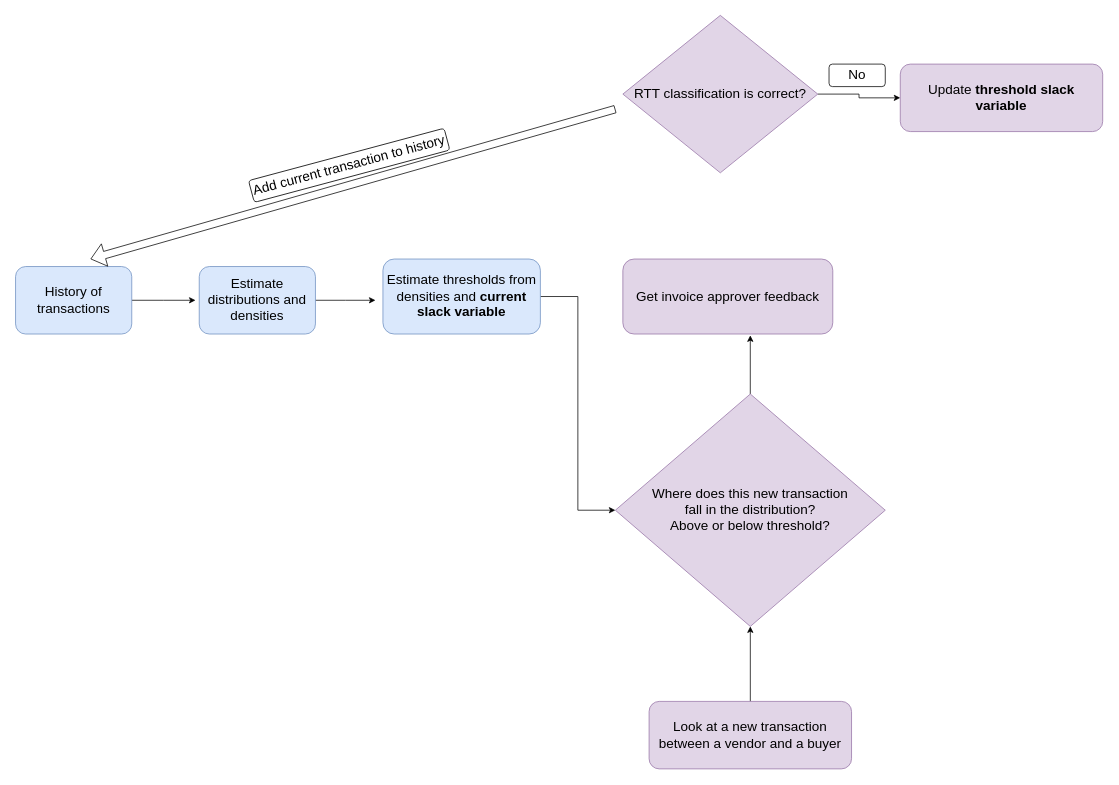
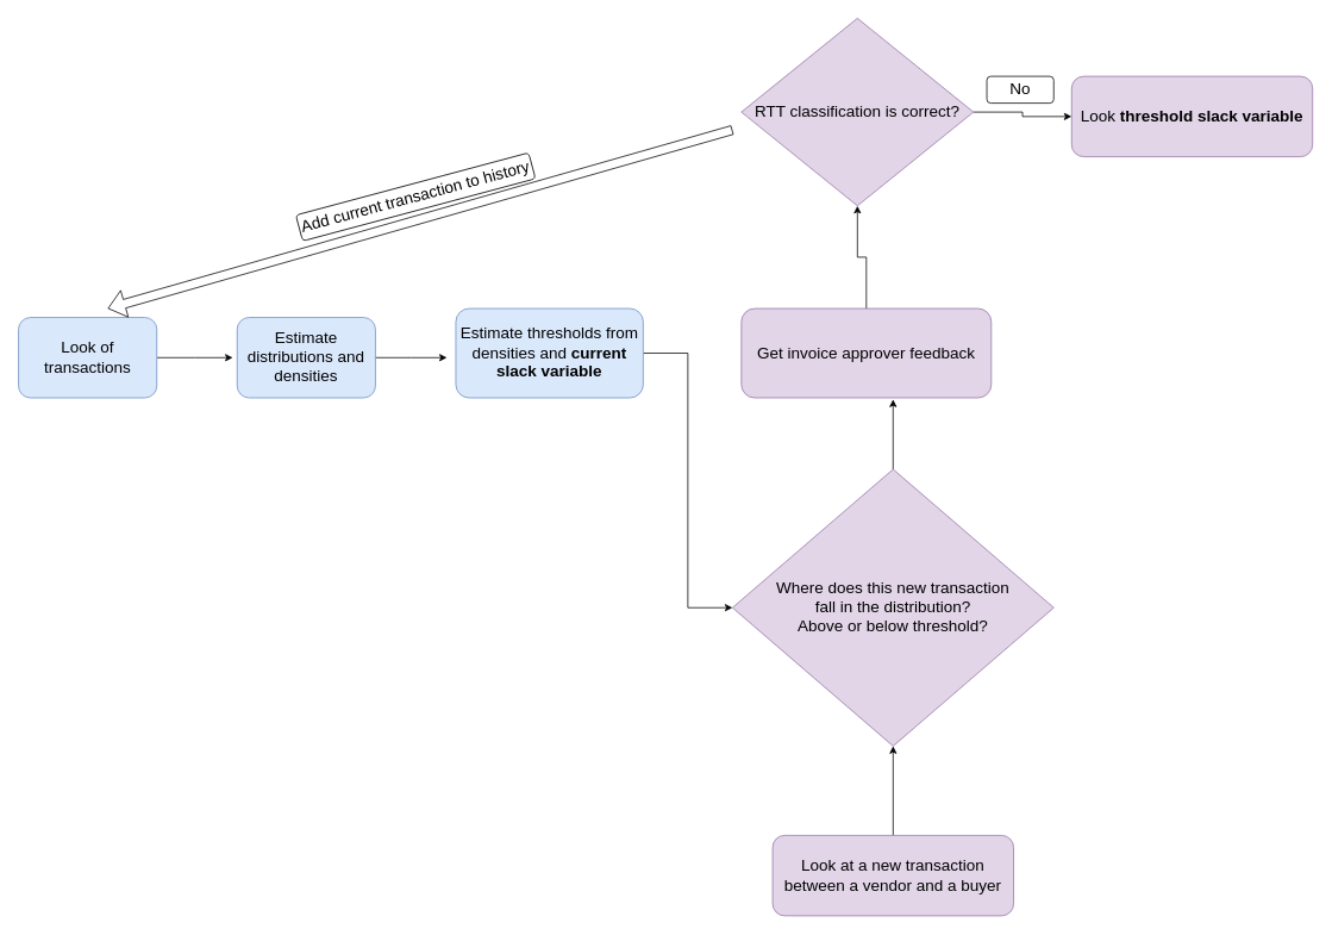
  <mxCell id="0" />
  <mxCell id="1" parent="0" />
  <mxCell id="2" style="edgeStyle=orthogonalEdgeStyle;rounded=0;orthogonalLoop=1;jettySize=auto;html=1;fontSize=18;" edge="1" parent="1" source="3"><mxGeometry relative="1" as="geometry"><mxPoint x="500" y="400" as="targetPoint" /></mxGeometry></mxCell>
  <mxCell id="3" value="&lt;font style=&quot;font-size: 18px;&quot;&gt;Estimate distributions and densities&lt;/font&gt;" style="rounded=1;whiteSpace=wrap;html=1;strokeColor=#6c8ebf;fillColor=#dae8fc;" vertex="1" parent="1"><mxGeometry x="265" y="355" width="155" height="90" as="geometry" /></mxCell>
  <mxCell id="4" style="edgeStyle=orthogonalEdgeStyle;rounded=0;orthogonalLoop=1;jettySize=auto;html=1;entryX=0;entryY=0.5;entryDx=0;entryDy=0;" edge="1" parent="1" source="5" target="11"><mxGeometry relative="1" as="geometry" /></mxCell>
  <mxCell id="5" value="&lt;font style=&quot;font-size: 18px;&quot;&gt;Estimate thresholds from densities and&lt;b&gt; current slack variable&lt;/b&gt;&lt;/font&gt;" style="rounded=1;whiteSpace=wrap;html=1;strokeColor=#6c8ebf;fillColor=#dae8fc;" vertex="1" parent="1"><mxGeometry y="345" width="210" height="100" as="geometry" x="510" /></mxCell>
  <mxCell id="6" style="edgeStyle=orthogonalEdgeStyle;rounded=0;orthogonalLoop=1;jettySize=auto;html=1;entryX=0.5;entryY=1;entryDx=0;entryDy=0;" edge="1" parent="1" source="7" target="11"><mxGeometry relative="1" as="geometry" /></mxCell>
  <mxCell id="7" value="&lt;font style=&quot;font-size: 18px;&quot;&gt;Look at a new transaction between a vendor and a buyer&lt;/font&gt;" style="rounded=1;whiteSpace=wrap;html=1;fillColor=#e1d5e7;strokeColor=#9673a6;" vertex="1" parent="1"><mxGeometry x="865" y="935" width="270" height="90" as="geometry" /></mxCell>
  <mxCell id="8" style="edgeStyle=orthogonalEdgeStyle;rounded=0;orthogonalLoop=1;jettySize=auto;html=1;fontSize=18;" edge="1" parent="1" source="9"><mxGeometry relative="1" as="geometry"><mxPoint x="260" y="400" as="targetPoint" /></mxGeometry></mxCell>
- <mxCell id="9" value="&lt;font style=&quot;font-size: 18px;&quot;&gt;History of transactions&lt;/font&gt;" style="rounded=1;whiteSpace=wrap;html=1;strokeColor=#6c8ebf;fillColor=#dae8fc;" vertex="1" parent="1"><mxGeometry x="20" y="355" width="155" height="90" as="geometry" /></mxCell>
+ <mxCell id="9" value="&lt;font style=&quot;font-size: 18px;&quot;&gt;Look of transactions&lt;/font&gt;" style="rounded=1;whiteSpace=wrap;html=1;strokeColor=#6c8ebf;fillColor=#dae8fc;" vertex="1" parent="1"><mxGeometry x="20" y="355" width="155" height="90" as="geometry" /></mxCell>
  <mxCell id="10" style="edgeStyle=orthogonalEdgeStyle;rounded=0;orthogonalLoop=1;jettySize=auto;html=1;entryX=0.607;entryY=1.018;entryDx=0;entryDy=0;entryPerimeter=0;fontSize=18;" edge="1" parent="1" source="11" target="13"><mxGeometry relative="1" as="geometry" /></mxCell>
  <mxCell id="11" value="Where does this new transaction &lt;br&gt;fall in the distribution?&lt;br&gt;Above or below threshold?" style="rhombus;whiteSpace=wrap;html=1;fontSize=18;fillColor=#e1d5e7;strokeColor=#9673a6;" vertex="1" parent="1"><mxGeometry x="820" y="525" width="360" height="310" as="geometry" /></mxCell>
+ <mxCell id="12" style="edgeStyle=orthogonalEdgeStyle;rounded=0;orthogonalLoop=1;jettySize=auto;html=1;entryX=0.5;entryY=1;entryDx=0;entryDy=0;fontSize=18;" edge="1" parent="1" source="13" target="15"><mxGeometry relative="1" as="geometry" /></mxCell>
  <mxCell id="13" value="&lt;font style=&quot;font-size: 18px;&quot;&gt;Get invoice approver feedback&lt;/font&gt;" style="rounded=1;whiteSpace=wrap;html=1;fillColor=#e1d5e7;strokeColor=#9673a6;" vertex="1" parent="1"><mxGeometry x="830" y="345" width="280" height="100" as="geometry" /></mxCell>
  <mxCell id="14" style="edgeStyle=orthogonalEdgeStyle;rounded=0;orthogonalLoop=1;jettySize=auto;html=1;entryX=0;entryY=0.5;entryDx=0;entryDy=0;fontSize=18;" edge="1" parent="1" source="15" target="16"><mxGeometry relative="1" as="geometry" /></mxCell>
  <mxCell id="15" value="RTT classification is correct?" style="rhombus;whiteSpace=wrap;html=1;fontSize=18;fillColor=#e1d5e7;strokeColor=#9673a6;" vertex="1" parent="1"><mxGeometry x="830" y="20" width="260" height="210" as="geometry" /></mxCell>
- <mxCell id="16" value="&lt;font style=&quot;font-size: 18px;&quot;&gt;Update &lt;b&gt;threshold slack variable&lt;/b&gt;&lt;/font&gt;" style="rounded=1;whiteSpace=wrap;html=1;fillColor=#e1d5e7;strokeColor=#9673a6;" vertex="1" parent="1"><mxGeometry x="1200" y="85" width="270" height="90" as="geometry" /></mxCell>
+ <mxCell id="16" value="&lt;font style=&quot;font-size: 18px;&quot;&gt;Look &lt;b&gt;threshold slack variable&lt;/b&gt;&lt;/font&gt;" style="rounded=1;whiteSpace=wrap;html=1;fillColor=#e1d5e7;strokeColor=#9673a6;" vertex="1" parent="1"><mxGeometry x="1200" y="85" width="270" height="90" as="geometry" /></mxCell>
  <mxCell id="17" value="&lt;font style=&quot;font-size: 18px;&quot;&gt;No&lt;/font&gt;" style="rounded=1;whiteSpace=wrap;html=1;rotation=0;" vertex="1" parent="1"><mxGeometry x="1105" y="85" width="75" height="30" as="geometry" /></mxCell>
  <mxCell id="18" value="" style="shape=flexArrow;endArrow=classic;html=1;rounded=0;fontSize=18;" edge="1" parent="1"><mxGeometry width="50" height="50" relative="1" as="geometry"><mxPoint x="820" y="145" as="sourcePoint" /><mxPoint x="120" y="345" as="targetPoint" /></mxGeometry></mxCell>
  <mxCell id="19" value="&lt;font style=&quot;font-size: 18px;&quot;&gt;Add current transaction to history&lt;/font&gt;" style="rounded=1;whiteSpace=wrap;html=1;rotation=-15;" vertex="1" parent="1"><mxGeometry x="330" y="205" width="270" height="30" as="geometry" /></mxCell>
